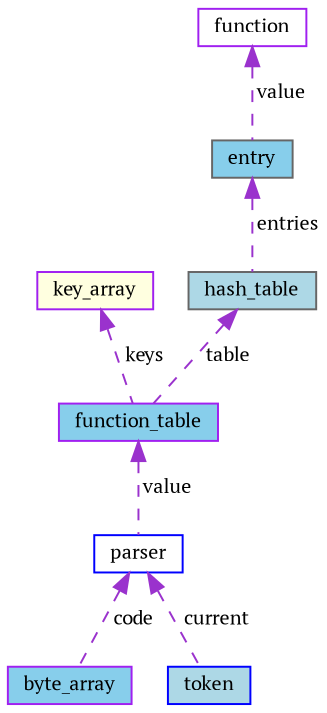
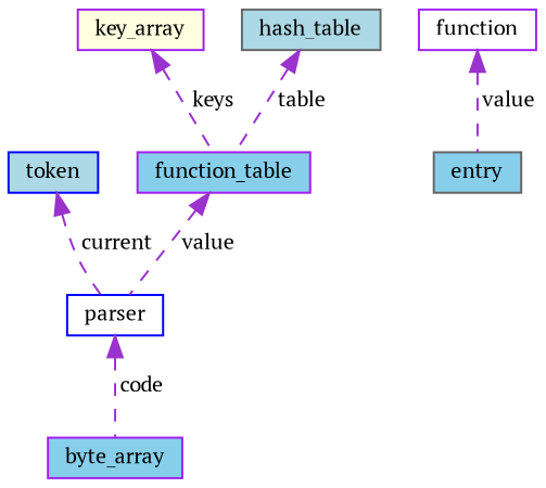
  digraph {
    fontname="PT Serif"
    node [color=purple fillcolor=skyblue fontname="PT Serif" fontsize=10 shape=record style=filled]
    edge [color=darkorchid3 dir=back fontname="PT Serif" fontsize=10 labelfontname=Helvetica labelfontsize=10 style=dashed]
    n1 [color=blue fillcolor=white fontcolor=black height=0.2 label=parser width=0.4]
    n2 [height=0.2 label=byte_array width=0.4]
    n3 [color=blue fillcolor=lightblue height=0.2 label=token width=0.4]
    n4 [height=0.2 label=function_table width=0.4]
    n5 [fillcolor=lightyellow height=0.2 label=key_array width=0.4]
    n6 [color=gray40 fillcolor=lightblue height=0.2 label=hash_table width=0.4]
    n7 [color=gray40 height=0.2 label=entry width=0.4]
    n8 [fillcolor=white height=0.2 label=function width=0.4]
    n1 -> n2 [label=" code"]
-   n1 -> n3 [label=" current"]
+   n3 -> n1 [label=" current"]
    n4 -> n1 [label=" value"]
    n5 -> n4 [label=" keys"]
    n6 -> n4 [label=" table"]
-   n7 -> n6 [label=" entries"]
    n8 -> n7 [label=" value"]
  }
